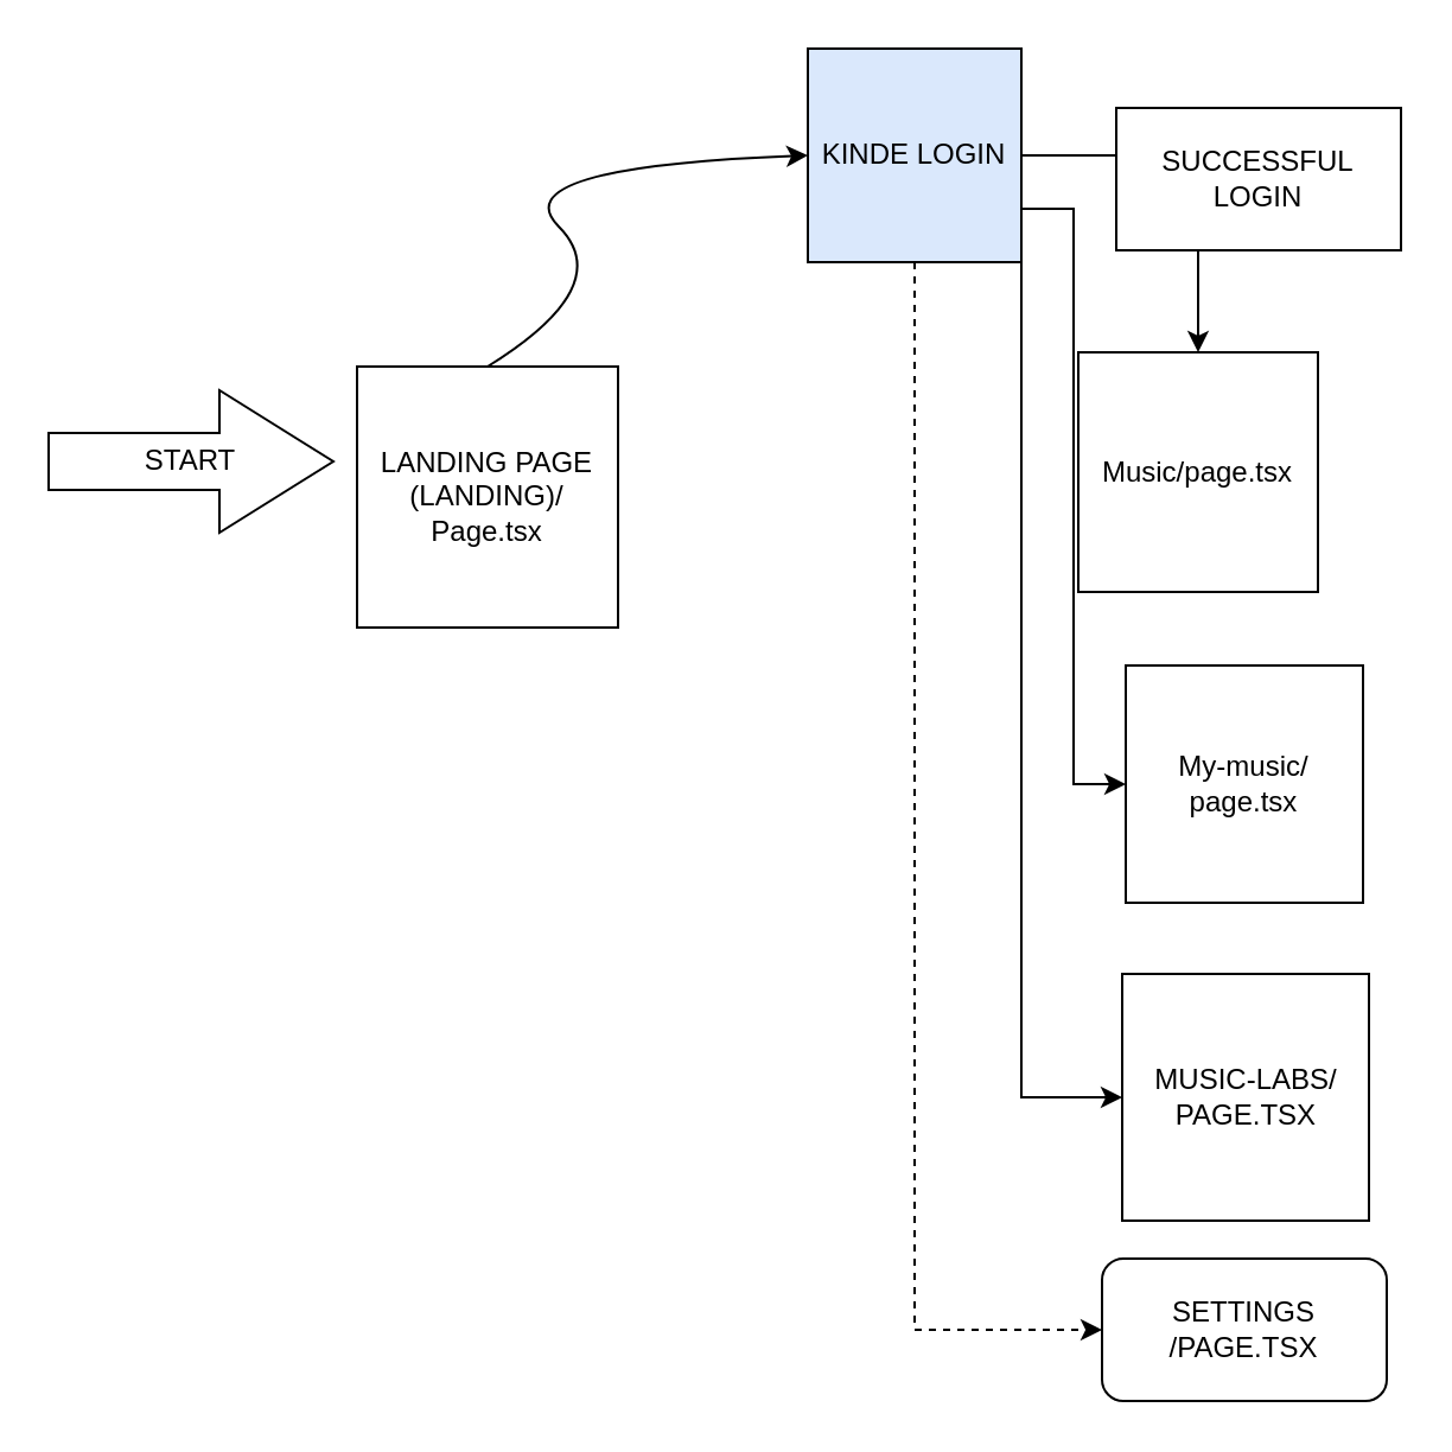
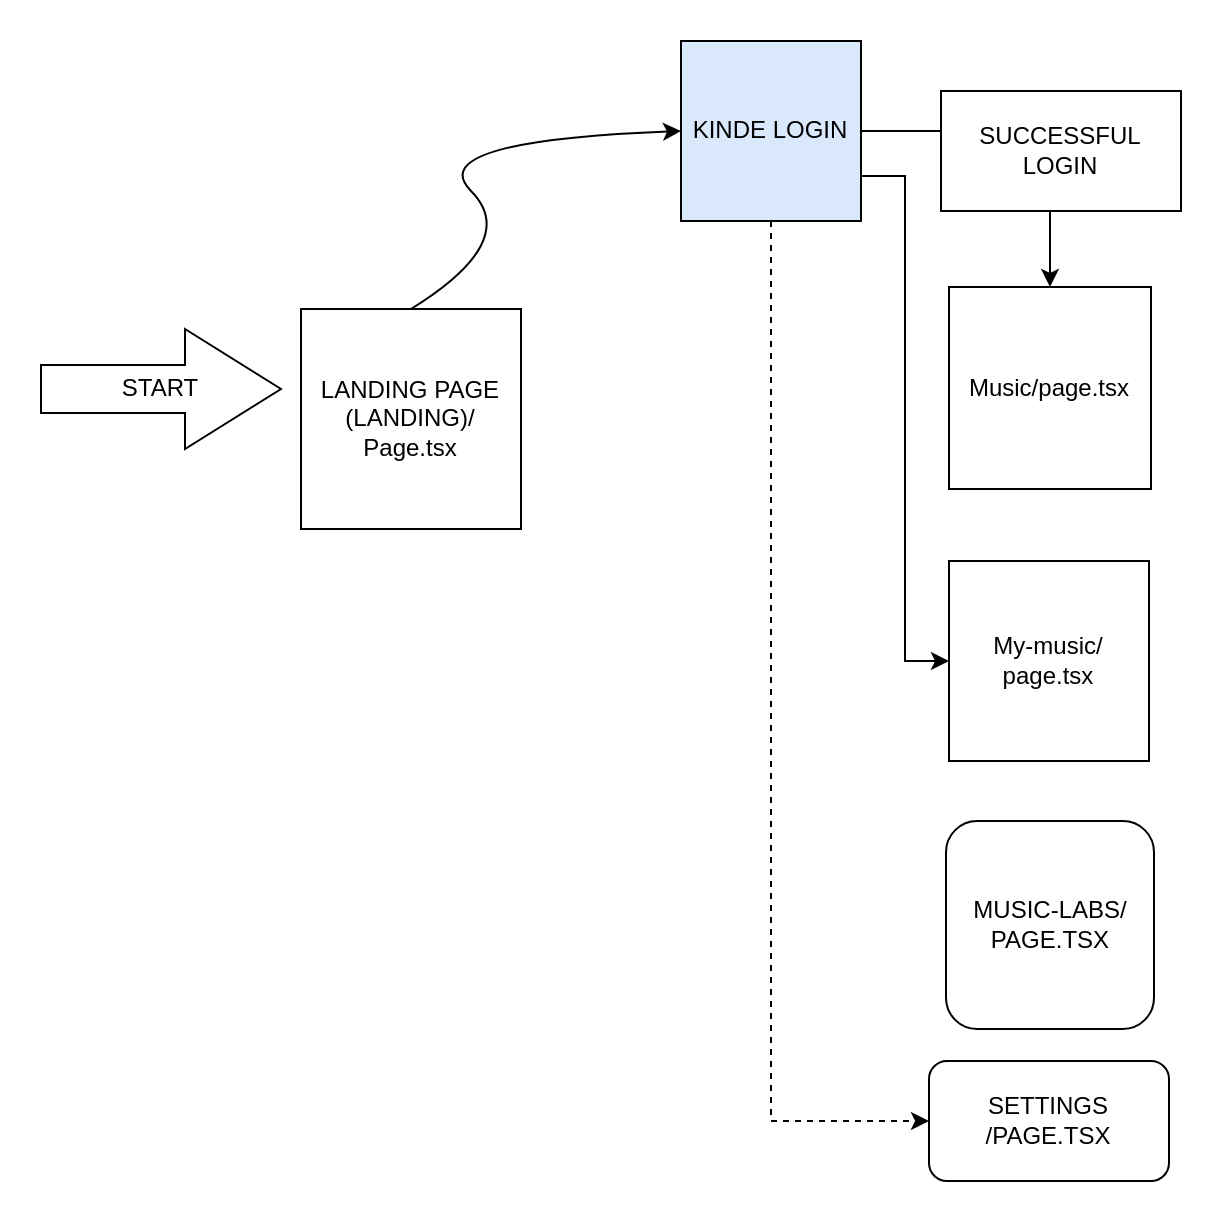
  <mxCell id="0" />
  <mxCell id="1" parent="0" />
  <mxCell id="2" value="&lt;div&gt;LANDING PAGE&lt;/div&gt;(LANDING)/&lt;div&gt;Page.tsx&lt;/div&gt;" style="whiteSpace=wrap;html=1;aspect=fixed;" vertex="1" parent="1"><mxGeometry x="150" y="154" width="110" height="110" as="geometry" /></mxCell>
  <mxCell id="3" value="START" style="shape=singleArrow;whiteSpace=wrap;html=1;arrowWidth=0.4;arrowSize=0.4;" vertex="1" parent="1"><mxGeometry x="20" y="164" width="120" height="60" as="geometry" /></mxCell>
  <mxCell id="4" style="edgeStyle=orthogonalEdgeStyle;rounded=0;orthogonalLoop=1;jettySize=auto;html=1;exitX=1;exitY=0.5;exitDx=0;exitDy=0;" edge="1" parent="1" source="8" target="10"><mxGeometry relative="1" as="geometry" /></mxCell>
  <mxCell id="5" style="edgeStyle=orthogonalEdgeStyle;rounded=0;orthogonalLoop=1;jettySize=auto;html=1;exitX=1;exitY=0.75;exitDx=0;exitDy=0;entryX=0;entryY=0.5;entryDx=0;entryDy=0;" edge="1" parent="1" source="8" target="12"><mxGeometry relative="1" as="geometry" /></mxCell>
- <mxCell id="6" style="edgeStyle=orthogonalEdgeStyle;rounded=0;orthogonalLoop=1;jettySize=auto;html=1;exitX=1;exitY=1;exitDx=0;exitDy=0;entryX=0;entryY=0.5;entryDx=0;entryDy=0;" edge="1" parent="1" source="8" target="13"><mxGeometry relative="1" as="geometry" /></mxCell>
  <mxCell id="7" style="edgeStyle=orthogonalEdgeStyle;rounded=0;orthogonalLoop=1;jettySize=auto;html=1;exitX=0.5;exitY=1;exitDx=0;exitDy=0;entryX=0;entryY=0.5;entryDx=0;entryDy=0;dashed=1;" edge="1" parent="1" source="8" target="14"><mxGeometry relative="1" as="geometry" /></mxCell>
  <mxCell id="8" value="KINDE LOGIN" style="whiteSpace=wrap;html=1;aspect=fixed;fillColor=#dae8fc;" vertex="1" parent="1"><mxGeometry x="340" y="20" width="90" height="90" as="geometry" /></mxCell>
  <mxCell id="9" value="" style="curved=1;endArrow=classic;html=1;rounded=0;exitX=0.5;exitY=0;exitDx=0;exitDy=0;entryX=0;entryY=0.5;entryDx=0;entryDy=0;" edge="1" parent="1" source="2" target="8"><mxGeometry width="50" height="50" relative="1" as="geometry"><mxPoint x="210" y="120" as="sourcePoint" /><mxPoint x="260" y="70" as="targetPoint" /><Array as="points"><mxPoint x="260" y="120" /><mxPoint x="210" y="70" /></Array></mxGeometry></mxCell>
- <mxCell id="10" value="Music/page.tsx" style="whiteSpace=wrap;html=1;aspect=fixed;" vertex="1" parent="1"><mxGeometry x="454" y="148" width="101" height="101" as="geometry" /></mxCell>
+ <mxCell id="10" value="Music/page.tsx" style="whiteSpace=wrap;html=1;aspect=fixed;" vertex="1" parent="1"><mxGeometry x="474" y="143" width="101" height="101" as="geometry" /></mxCell>
  <mxCell id="11" value="SUCCESSFUL&lt;div&gt;LOGIN&lt;/div&gt;" style="rounded=0;whiteSpace=wrap;html=1;" vertex="1" parent="1"><mxGeometry x="470" y="45" width="120" height="60" as="geometry" /></mxCell>
  <mxCell id="12" value="My-music/&lt;div&gt;page.tsx&lt;/div&gt;" style="whiteSpace=wrap;html=1;aspect=fixed;" vertex="1" parent="1"><mxGeometry x="474" y="280" width="100" height="100" as="geometry" /></mxCell>
- <mxCell id="13" value="MUSIC-LABS/&lt;div&gt;PAGE.TSX&lt;/div&gt;" style="whiteSpace=wrap;html=1;aspect=fixed;" vertex="1" parent="1"><mxGeometry x="472.5" y="410" width="104" height="104" as="geometry" /></mxCell>
+ <mxCell id="13" value="MUSIC-LABS/&lt;div&gt;PAGE.TSX&lt;/div&gt;" style="whiteSpace=wrap;html=1;aspect=fixed;rounded=1;" vertex="1" parent="1"><mxGeometry x="472.5" y="410" width="104" height="104" as="geometry" /></mxCell>
  <mxCell id="14" value="SETTINGS&lt;div&gt;/PAGE.TSX&lt;/div&gt;" style="rounded=1;whiteSpace=wrap;html=1;" vertex="1" parent="1"><mxGeometry x="464" y="530" width="120" height="60" as="geometry" /></mxCell>
